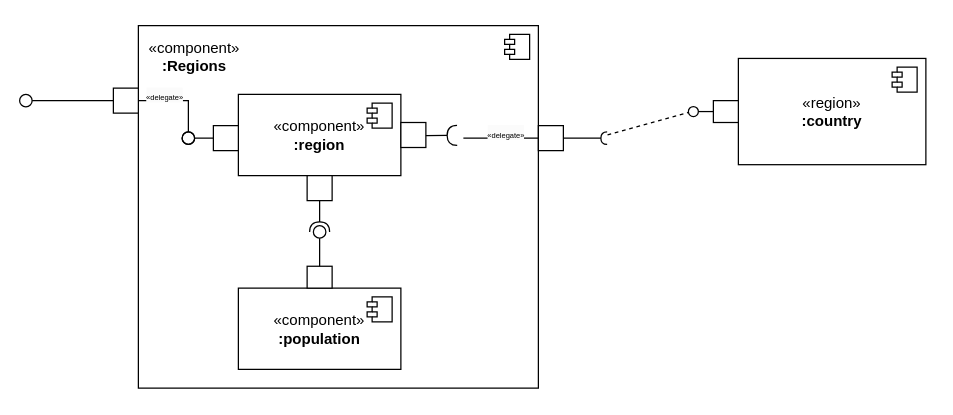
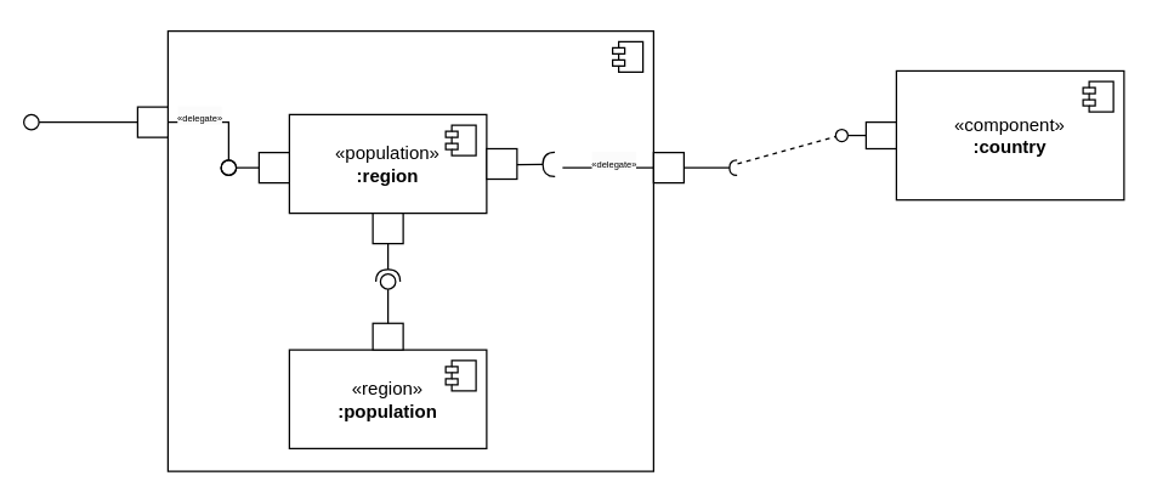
  <mxCell id="0" />
  <mxCell id="1" parent="0" />
  <mxCell id="2" value="" style="html=1;dropTarget=0;whiteSpace=wrap;" parent="1" vertex="1"><mxGeometry x="110" y="20" width="320" height="290" as="geometry" /></mxCell>
  <mxCell id="3" value="" style="shape=module;jettyWidth=8;jettyHeight=4;" parent="2" vertex="1"><mxGeometry x="1" width="20" height="20" relative="1" as="geometry"><mxPoint x="-27" y="7" as="offset" /></mxGeometry></mxCell>
- <mxCell id="4" value="«region»&lt;br&gt;&lt;b&gt;:country&lt;/b&gt;" style="html=1;dropTarget=0;whiteSpace=wrap;" parent="1" vertex="1"><mxGeometry x="590" y="46.25" width="150" height="85" as="geometry" /></mxCell>
+ <mxCell id="4" value="«component»&lt;br&gt;&lt;b&gt;:country&lt;/b&gt;" style="html=1;dropTarget=0;whiteSpace=wrap;" parent="1" vertex="1"><mxGeometry x="590" y="46.25" width="150" height="85" as="geometry" /></mxCell>
  <mxCell id="5" value="" style="shape=module;jettyWidth=8;jettyHeight=4;" parent="4" vertex="1"><mxGeometry x="1" width="20" height="20" relative="1" as="geometry"><mxPoint x="-27" y="7" as="offset" /></mxGeometry></mxCell>
  <mxCell id="6" value="" style="html=1;rounded=0;" parent="1" vertex="1"><mxGeometry x="430" y="100" width="20" height="20" as="geometry" /></mxCell>
  <mxCell id="7" value="" style="endArrow=none;html=1;rounded=0;align=center;verticalAlign=top;endFill=0;labelBackgroundColor=none;endSize=2;" parent="1" source="6" target="8" edge="1"><mxGeometry relative="1" as="geometry" /></mxCell>
  <mxCell id="8" value="" style="shape=requiredInterface;html=1;fontSize=11;align=center;fillColor=none;points=[];aspect=fixed;resizable=0;verticalAlign=bottom;labelPosition=center;verticalLabelPosition=top;flipH=1;" parent="1" vertex="1"><mxGeometry x="480" y="105" width="5" height="10" as="geometry" /></mxCell>
  <mxCell id="9" value="" style="html=1;rounded=0;" parent="1" vertex="1"><mxGeometry x="570" y="80" width="20" height="17.5" as="geometry" /></mxCell>
  <mxCell id="10" value="" style="endArrow=none;html=1;rounded=0;align=center;verticalAlign=top;endFill=0;labelBackgroundColor=none;endSize=2;" parent="1" source="9" target="11" edge="1"><mxGeometry relative="1" as="geometry" /></mxCell>
  <mxCell id="11" value="" style="ellipse;html=1;fontSize=11;align=center;fillColor=none;points=[];aspect=fixed;resizable=0;verticalAlign=bottom;labelPosition=center;verticalLabelPosition=top;flipH=1;" parent="1" vertex="1"><mxGeometry x="550" y="84.75" width="8" height="8" as="geometry" /></mxCell>
  <mxCell id="12" value="" style="endArrow=none;dashed=1;html=1;rounded=0;entryX=0.972;entryY=0.576;entryDx=0;entryDy=0;entryPerimeter=0;exitX=-0.067;exitY=0.244;exitDx=0;exitDy=0;exitPerimeter=0;" parent="1" source="8" target="11" edge="1"><mxGeometry width="50" height="50" relative="1" as="geometry"><mxPoint x="600" y="165" as="sourcePoint" /><mxPoint x="630" y="110" as="targetPoint" /></mxGeometry></mxCell>
- <mxCell id="13" value="«component»&lt;br&gt;&lt;b&gt;:population&lt;/b&gt;" style="html=1;dropTarget=0;whiteSpace=wrap;" parent="1" vertex="1"><mxGeometry x="190" y="230" width="130" height="65" as="geometry" /></mxCell>
+ <mxCell id="13" value="«region»&lt;br&gt;&lt;b&gt;:population&lt;/b&gt;" style="html=1;dropTarget=0;whiteSpace=wrap;" parent="1" vertex="1"><mxGeometry x="190" y="230" width="130" height="65" as="geometry" /></mxCell>
  <mxCell id="14" value="" style="shape=module;jettyWidth=8;jettyHeight=4;" parent="13" vertex="1"><mxGeometry x="1" width="20" height="20" relative="1" as="geometry"><mxPoint x="-27" y="7" as="offset" /></mxGeometry></mxCell>
- <mxCell id="15" value="«component»&lt;br&gt;&lt;b&gt;:region&lt;/b&gt;" style="html=1;dropTarget=0;whiteSpace=wrap;" parent="1" vertex="1"><mxGeometry x="190" y="75" width="130" height="65" as="geometry" /></mxCell>
+ <mxCell id="15" value="«population»&lt;br&gt;&lt;b&gt;:region&lt;/b&gt;" style="html=1;dropTarget=0;whiteSpace=wrap;" parent="1" vertex="1"><mxGeometry x="190" y="75" width="130" height="65" as="geometry" /></mxCell>
  <mxCell id="16" value="" style="shape=module;jettyWidth=8;jettyHeight=4;" parent="15" vertex="1"><mxGeometry x="1" width="20" height="20" relative="1" as="geometry"><mxPoint x="-27" y="7" as="offset" /></mxGeometry></mxCell>
  <mxCell id="17" value="" style="html=1;rounded=0;" parent="1" vertex="1"><mxGeometry x="245" y="212.5" width="20" height="17.5" as="geometry" /></mxCell>
  <mxCell id="18" value="" style="html=1;rounded=0;" parent="1" vertex="1"><mxGeometry x="320" y="97.5" width="20" height="20" as="geometry" /></mxCell>
  <mxCell id="19" value="" style="html=1;rounded=0;" parent="1" vertex="1"><mxGeometry x="245" y="140" width="20" height="20" as="geometry" /></mxCell>
  <mxCell id="20" value="" style="rounded=0;orthogonalLoop=1;jettySize=auto;html=1;endArrow=halfCircle;endFill=0;endSize=6;strokeWidth=1;sketch=0;" parent="1" edge="1"><mxGeometry relative="1" as="geometry"><mxPoint x="340" y="108" as="sourcePoint" /><mxPoint x="365" y="107.82" as="targetPoint" /></mxGeometry></mxCell>
  <mxCell id="21" value="" style="rounded=0;orthogonalLoop=1;jettySize=auto;html=1;endArrow=halfCircle;endFill=0;endSize=6;strokeWidth=1;sketch=0;exitX=0.5;exitY=1;exitDx=0;exitDy=0;" parent="1" source="19" target="23" edge="1"><mxGeometry relative="1" as="geometry"><mxPoint x="300" y="175" as="sourcePoint" /></mxGeometry></mxCell>
  <mxCell id="22" value="" style="rounded=0;orthogonalLoop=1;jettySize=auto;html=1;endArrow=oval;endFill=0;sketch=0;sourcePerimeterSpacing=0;targetPerimeterSpacing=0;endSize=10;entryX=0.842;entryY=0.375;entryDx=0;entryDy=0;entryPerimeter=0;exitX=0.5;exitY=0;exitDx=0;exitDy=0;" parent="1" source="17" target="23" edge="1"><mxGeometry relative="1" as="geometry"><mxPoint x="260" y="175" as="sourcePoint" /></mxGeometry></mxCell>
  <mxCell id="23" value="" style="ellipse;whiteSpace=wrap;html=1;align=center;aspect=fixed;fillColor=none;strokeColor=none;resizable=0;perimeter=centerPerimeter;rotatable=0;allowArrows=0;points=[];outlineConnect=1;" parent="1" vertex="1"><mxGeometry x="250" y="180" width="10" height="10" as="geometry" /></mxCell>
  <mxCell id="24" value="" style="endArrow=none;html=1;rounded=0;entryX=0;entryY=0.5;entryDx=0;entryDy=0;" parent="1" target="6" edge="1"><mxGeometry width="50" height="50" relative="1" as="geometry"><mxPoint x="370" y="110" as="sourcePoint" /><mxPoint x="550" y="200" as="targetPoint" /><Array as="points"><mxPoint x="410" y="110" /></Array></mxGeometry></mxCell>
  <mxCell id="25" value="&lt;span style=&quot;white-space: normal; background-color: rgb(251, 251, 251);&quot;&gt;&lt;font style=&quot;font-size: 6px;&quot;&gt;«delegate»&lt;/font&gt;&lt;/span&gt;" style="edgeLabel;html=1;align=center;verticalAlign=middle;resizable=0;points=[];" parent="24" vertex="1" connectable="0"><mxGeometry x="0.112" y="-1" relative="1" as="geometry"><mxPoint y="-6" as="offset" /></mxGeometry></mxCell>
  <mxCell id="26" value="" style="html=1;rounded=0;" parent="1" vertex="1"><mxGeometry x="170" y="100" width="20" height="20" as="geometry" /></mxCell>
  <mxCell id="27" value="" style="ellipse;whiteSpace=wrap;html=1;align=center;aspect=fixed;fillColor=none;strokeColor=none;resizable=0;perimeter=centerPerimeter;rotatable=0;allowArrows=0;points=[];outlineConnect=1;" parent="1" vertex="1"><mxGeometry x="185" y="100" width="10" height="10" as="geometry" /></mxCell>
  <mxCell id="28" value="" style="rounded=0;orthogonalLoop=1;jettySize=auto;html=1;endArrow=oval;endFill=0;sketch=0;sourcePerimeterSpacing=0;targetPerimeterSpacing=0;endSize=10;exitX=0;exitY=0.5;exitDx=0;exitDy=0;" parent="1" source="26" edge="1"><mxGeometry relative="1" as="geometry"><mxPoint x="180" y="115" as="sourcePoint" /><mxPoint x="150" y="110" as="targetPoint" /></mxGeometry></mxCell>
  <mxCell id="29" value="" style="html=1;rounded=0;" parent="1" vertex="1"><mxGeometry x="90" y="70" width="20" height="20" as="geometry" /></mxCell>
  <mxCell id="30" value="" style="rounded=0;orthogonalLoop=1;jettySize=auto;html=1;endArrow=oval;endFill=0;sketch=0;sourcePerimeterSpacing=0;targetPerimeterSpacing=0;endSize=10;exitX=0;exitY=0.5;exitDx=0;exitDy=0;" parent="1" source="29" edge="1"><mxGeometry relative="1" as="geometry"><mxPoint x="120" y="85" as="sourcePoint" /><mxPoint x="20" y="80" as="targetPoint" /></mxGeometry></mxCell>
  <mxCell id="31" value="" style="rounded=0;orthogonalLoop=1;jettySize=auto;html=1;endArrow=oval;endFill=0;sketch=0;sourcePerimeterSpacing=0;targetPerimeterSpacing=0;endSize=10;exitX=1;exitY=0.5;exitDx=0;exitDy=0;" parent="1" source="29" edge="1"><mxGeometry relative="1" as="geometry"><mxPoint x="180" y="120" as="sourcePoint" /><mxPoint x="150" y="110" as="targetPoint" /><Array as="points"><mxPoint x="150" y="80" /></Array></mxGeometry></mxCell>
  <mxCell id="32" value="&lt;span style=&quot;white-space: normal; background-color: rgb(251, 251, 251);&quot;&gt;&lt;font style=&quot;font-size: 6px;&quot;&gt;«delegate»&lt;/font&gt;&lt;/span&gt;" style="edgeLabel;html=1;align=center;verticalAlign=middle;resizable=0;points=[];" parent="31" vertex="1" connectable="0"><mxGeometry x="-0.619" y="1" relative="1" as="geometry"><mxPoint x="7" y="-4" as="offset" /></mxGeometry></mxCell>
- <mxCell id="33" value="«component»&lt;br&gt;&lt;b&gt;:Regions&lt;/b&gt;" style="text;html=1;align=center;verticalAlign=middle;whiteSpace=wrap;rounded=0;" parent="1" vertex="1"><mxGeometry x="125" y="30" width="60" height="30" as="geometry" /></mxCell>
